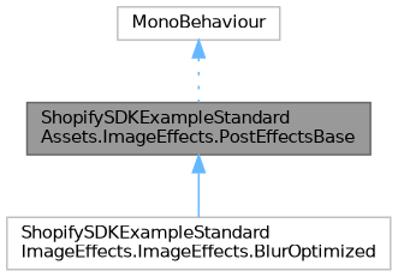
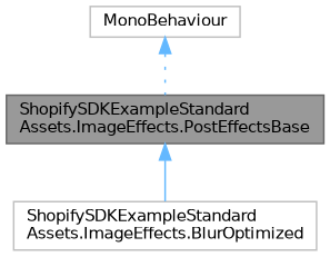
  digraph {
    node [color=grey75 fillcolor=white fontname=Helvetica fontsize=10 shape=box style=filled]
    edge [color=steelblue1 dir=back fontname=Helvetica fontsize=10 labelfontname=Helvetica labelfontsize=10]
    n1 [color=gray40 fillcolor=grey60 fontcolor=black height=0.2 label="ShopifySDKExampleStandard\lAssets.ImageEffects.PostEffectsBase" width=0.4]
-   n2 [height=0.2 label="ShopifySDKExampleStandard\lImageEffects.ImageEffects.BlurOptimized" width=0.4]
+   n2 [height=0.2 label="ShopifySDKExampleStandard\lAssets.ImageEffects.BlurOptimized" width=0.4]
    n3 [height=0.2 label=MonoBehaviour width=0.4]
    n1 -> n2 [style=solid]
    n3 -> n1 [style=dotted]
  }
